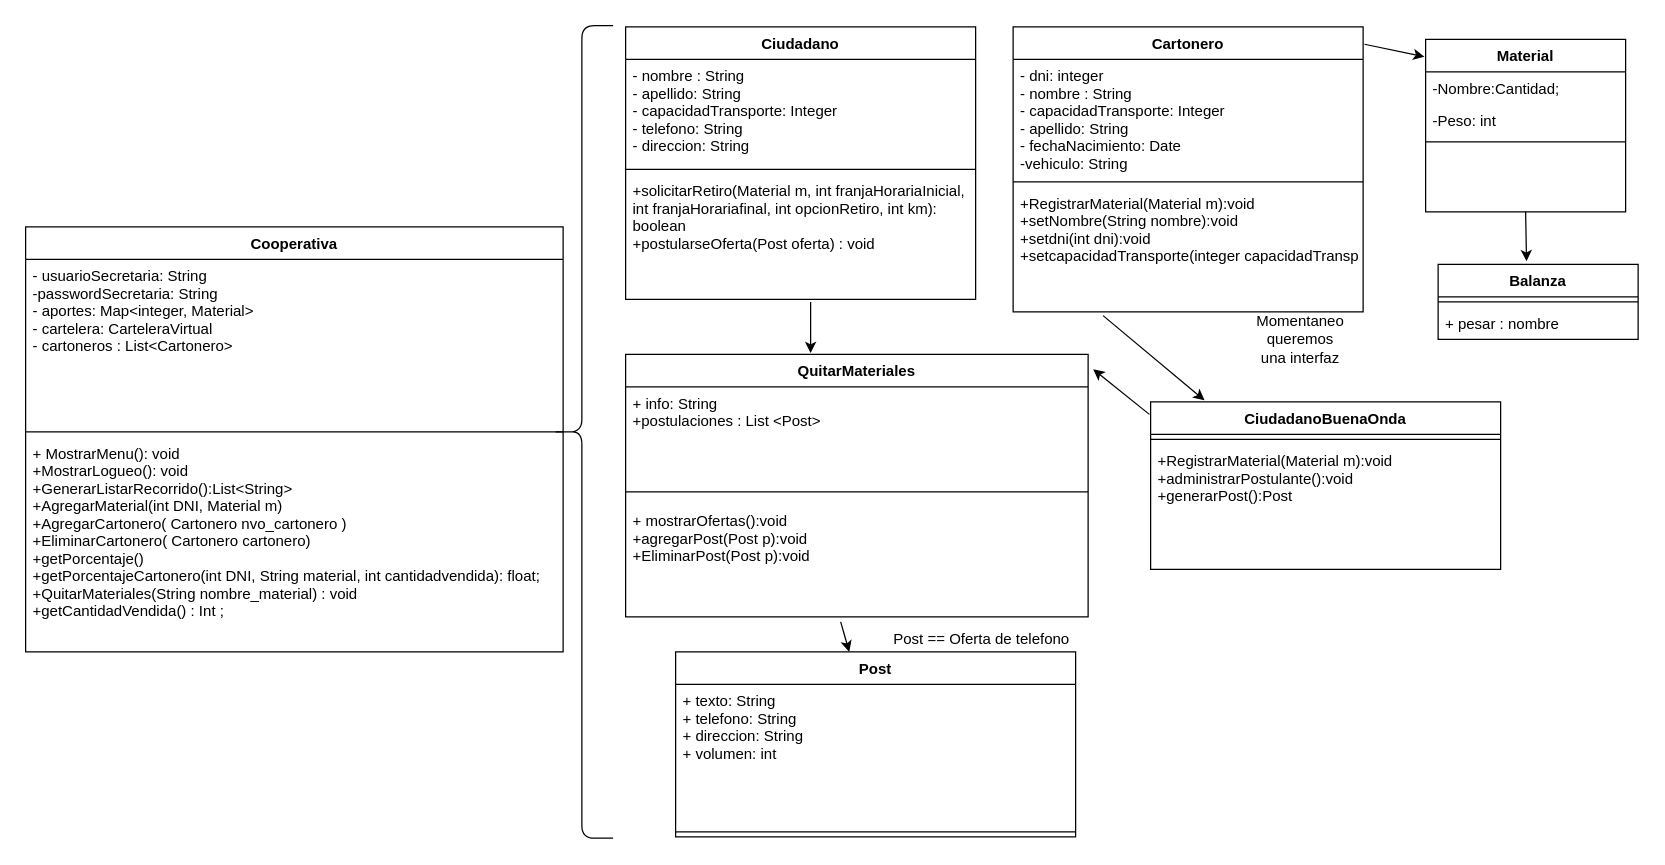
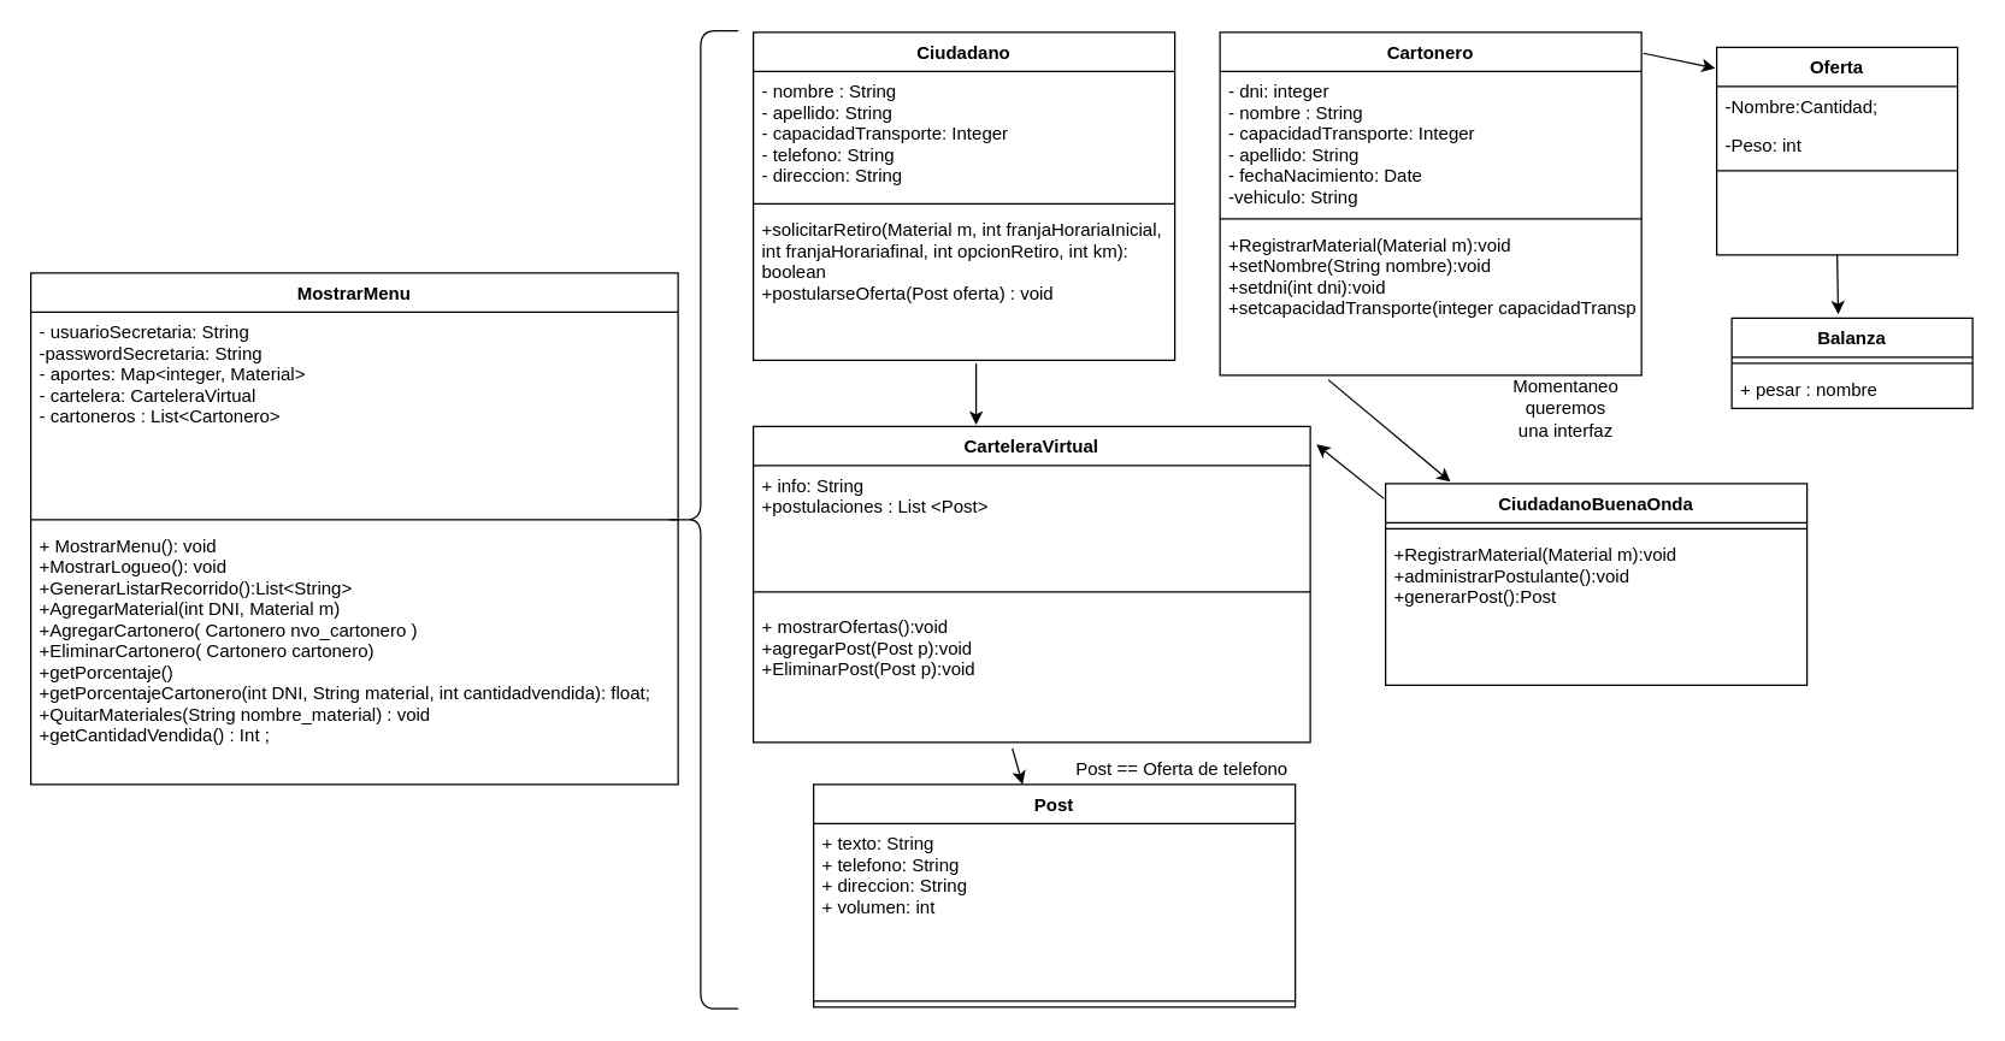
  <mxCell id="0" />
  <mxCell id="1" parent="0" />
- <mxCell id="2" value="Material" style="swimlane;fontStyle=1;align=center;verticalAlign=top;childLayout=stackLayout;horizontal=1;startSize=26;horizontalStack=0;resizeParent=1;resizeLast=0;collapsible=1;marginBottom=0;rounded=0;shadow=0;strokeWidth=1;" parent="1" vertex="1"><mxGeometry x="1140" y="31" width="160" height="138" as="geometry"><mxRectangle x="230" y="140" width="160" height="26" as="alternateBounds" /></mxGeometry></mxCell>
+ <mxCell id="2" value="Oferta" style="swimlane;fontStyle=1;align=center;verticalAlign=top;childLayout=stackLayout;horizontal=1;startSize=26;horizontalStack=0;resizeParent=1;resizeLast=0;collapsible=1;marginBottom=0;rounded=0;shadow=0;strokeWidth=1;" parent="1" vertex="1"><mxGeometry x="1140" y="31" width="160" height="138" as="geometry"><mxRectangle x="230" y="140" width="160" height="26" as="alternateBounds" /></mxGeometry></mxCell>
  <mxCell id="3" value="-Nombre:Cantidad;" style="text;align=left;verticalAlign=top;spacingLeft=4;spacingRight=4;overflow=hidden;rotatable=0;points=[[0,0.5],[1,0.5]];portConstraint=eastwest;" parent="2" vertex="1"><mxGeometry y="26" width="160" height="26" as="geometry" /></mxCell>
  <mxCell id="4" value="-Peso: int" style="text;align=left;verticalAlign=top;spacingLeft=4;spacingRight=4;overflow=hidden;rotatable=0;points=[[0,0.5],[1,0.5]];portConstraint=eastwest;rounded=0;shadow=0;html=0;" parent="2" vertex="1"><mxGeometry y="52" width="160" height="26" as="geometry" /></mxCell>
  <mxCell id="5" value="" style="line;html=1;strokeWidth=1;align=left;verticalAlign=middle;spacingTop=-1;spacingLeft=3;spacingRight=3;rotatable=0;labelPosition=right;points=[];portConstraint=eastwest;" parent="2" vertex="1"><mxGeometry y="78" width="160" height="8" as="geometry" /></mxCell>
- <mxCell id="6" value="Cooperativa" style="swimlane;fontStyle=1;align=center;verticalAlign=top;childLayout=stackLayout;horizontal=1;startSize=26;horizontalStack=0;resizeParent=1;resizeParentMax=0;resizeLast=0;collapsible=1;marginBottom=0;" parent="1" vertex="1"><mxGeometry x="20" y="181" width="430" height="340" as="geometry" /></mxCell>
+ <mxCell id="6" value="MostrarMenu" style="swimlane;fontStyle=1;align=center;verticalAlign=top;childLayout=stackLayout;horizontal=1;startSize=26;horizontalStack=0;resizeParent=1;resizeParentMax=0;resizeLast=0;collapsible=1;marginBottom=0;" parent="1" vertex="1"><mxGeometry x="20" y="181" width="430" height="340" as="geometry" /></mxCell>
  <mxCell id="7" value="- usuarioSecretaria: String&#10;-passwordSecretaria: String&#10;- aportes: Map&lt;integer, Material&gt;&#10;- cartelera: CarteleraVirtual&#10;- cartoneros : List&lt;Cartonero&gt;&#10;" style="text;strokeColor=none;fillColor=none;align=left;verticalAlign=top;spacingLeft=4;spacingRight=4;overflow=hidden;rotatable=0;points=[[0,0.5],[1,0.5]];portConstraint=eastwest;" parent="6" vertex="1"><mxGeometry y="26" width="430" height="134" as="geometry" /></mxCell>
  <mxCell id="8" value="" style="line;strokeWidth=1;fillColor=none;align=left;verticalAlign=middle;spacingTop=-1;spacingLeft=3;spacingRight=3;rotatable=0;labelPosition=right;points=[];portConstraint=eastwest;" parent="6" vertex="1"><mxGeometry y="160" width="430" height="8" as="geometry" /></mxCell>
  <mxCell id="9" value="+ MostrarMenu(): void&#10;+MostrarLogueo(): void&#10;+GenerarListarRecorrido():List&lt;String&gt;&#10;+AgregarMaterial(int DNI, Material m)&#10;+AgregarCartonero( Cartonero nvo_cartonero ) &#10;+EliminarCartonero( Cartonero cartonero)&#10;+getPorcentaje() &#10;+getPorcentajeCartonero(int DNI, String material, int cantidadvendida): float; &#10;+QuitarMateriales(String nombre_material) : void &#10;+getCantidadVendida() : Int ; &#10;" style="text;strokeColor=none;fillColor=none;align=left;verticalAlign=top;spacingLeft=4;spacingRight=4;overflow=hidden;rotatable=0;points=[[0,0.5],[1,0.5]];portConstraint=eastwest;" parent="6" vertex="1"><mxGeometry y="168" width="430" height="172" as="geometry" /></mxCell>
  <mxCell id="10" value="Cartonero" style="swimlane;fontStyle=1;align=center;verticalAlign=top;childLayout=stackLayout;horizontal=1;startSize=26;horizontalStack=0;resizeParent=1;resizeParentMax=0;resizeLast=0;collapsible=1;marginBottom=0;" parent="1" vertex="1"><mxGeometry x="810" y="21" width="280" height="228" as="geometry" /></mxCell>
  <mxCell id="11" value="- dni: integer&#10;- nombre : String&#10;- capacidadTransporte: Integer&#10;- apellido: String&#10;- fechaNacimiento: Date&#10;-vehiculo: String" style="text;strokeColor=none;fillColor=none;align=left;verticalAlign=top;spacingLeft=4;spacingRight=4;overflow=hidden;rotatable=0;points=[[0,0.5],[1,0.5]];portConstraint=eastwest;" parent="10" vertex="1"><mxGeometry y="26" width="280" height="94" as="geometry" /></mxCell>
  <mxCell id="12" value="" style="line;strokeWidth=1;fillColor=none;align=left;verticalAlign=middle;spacingTop=-1;spacingLeft=3;spacingRight=3;rotatable=0;labelPosition=right;points=[];portConstraint=eastwest;" parent="10" vertex="1"><mxGeometry y="120" width="280" height="8" as="geometry" /></mxCell>
  <mxCell id="13" value="+RegistrarMaterial(Material m):void&#10;+setNombre(String nombre):void&#10;+setdni(int dni):void&#10;+setcapacidadTransporte(integer capacidadTransporte)&#10;" style="text;strokeColor=none;fillColor=none;align=left;verticalAlign=top;spacingLeft=4;spacingRight=4;overflow=hidden;rotatable=0;points=[[0,0.5],[1,0.5]];portConstraint=eastwest;" parent="10" vertex="1"><mxGeometry y="128" width="280" height="100" as="geometry" /></mxCell>
  <mxCell id="14" value="Ciudadano" style="swimlane;fontStyle=1;align=center;verticalAlign=top;childLayout=stackLayout;horizontal=1;startSize=26;horizontalStack=0;resizeParent=1;resizeParentMax=0;resizeLast=0;collapsible=1;marginBottom=0;" parent="1" vertex="1"><mxGeometry x="500" y="21" width="280" height="218" as="geometry" /></mxCell>
  <mxCell id="15" value="- nombre : String&#10;- apellido: String&#10;- capacidadTransporte: Integer&#10;- telefono: String&#10;- direccion: String" style="text;strokeColor=none;fillColor=none;align=left;verticalAlign=top;spacingLeft=4;spacingRight=4;overflow=hidden;rotatable=0;points=[[0,0.5],[1,0.5]];portConstraint=eastwest;" parent="14" vertex="1"><mxGeometry y="26" width="280" height="84" as="geometry" /></mxCell>
  <mxCell id="16" value="" style="line;strokeWidth=1;fillColor=none;align=left;verticalAlign=middle;spacingTop=-1;spacingLeft=3;spacingRight=3;rotatable=0;labelPosition=right;points=[];portConstraint=eastwest;" parent="14" vertex="1"><mxGeometry y="110" width="280" height="8" as="geometry" /></mxCell>
  <mxCell id="17" value="+solicitarRetiro(Material m, int franjaHorariaInicial, &#10;int franjaHorariafinal, int opcionRetiro, int km):&#10;boolean&#10;+postularseOferta(Post oferta) : void &#10;" style="text;strokeColor=none;fillColor=none;align=left;verticalAlign=top;spacingLeft=4;spacingRight=4;overflow=hidden;rotatable=0;points=[[0,0.5],[1,0.5]];portConstraint=eastwest;" parent="14" vertex="1"><mxGeometry y="118" width="280" height="100" as="geometry" /></mxCell>
  <mxCell id="18" value="CiudadanoBuenaOnda" style="swimlane;fontStyle=1;align=center;verticalAlign=top;childLayout=stackLayout;horizontal=1;startSize=26;horizontalStack=0;resizeParent=1;resizeParentMax=0;resizeLast=0;collapsible=1;marginBottom=0;" parent="1" vertex="1"><mxGeometry x="920" y="321" width="280" height="134" as="geometry" /></mxCell>
  <mxCell id="19" value="" style="line;strokeWidth=1;fillColor=none;align=left;verticalAlign=middle;spacingTop=-1;spacingLeft=3;spacingRight=3;rotatable=0;labelPosition=right;points=[];portConstraint=eastwest;" parent="18" vertex="1"><mxGeometry y="26" width="280" height="8" as="geometry" /></mxCell>
  <mxCell id="20" value="+RegistrarMaterial(Material m):void&#10;+administrarPostulante():void&#10;+generarPost():Post&#10;" style="text;strokeColor=none;fillColor=none;align=left;verticalAlign=top;spacingLeft=4;spacingRight=4;overflow=hidden;rotatable=0;points=[[0,0.5],[1,0.5]];portConstraint=eastwest;" parent="18" vertex="1"><mxGeometry y="34" width="280" height="100" as="geometry" /></mxCell>
  <mxCell id="21" value="" style="endArrow=classic;html=1;exitX=0.257;exitY=1.03;exitDx=0;exitDy=0;exitPerimeter=0;entryX=0.154;entryY=-0.009;entryDx=0;entryDy=0;entryPerimeter=0;" parent="1" source="13" target="18" edge="1"><mxGeometry width="50" height="50" relative="1" as="geometry"><mxPoint x="880" y="521" as="sourcePoint" /><mxPoint x="930" y="471" as="targetPoint" /><Array as="points" /></mxGeometry></mxCell>
- <mxCell id="22" value="QuitarMateriales" style="swimlane;fontStyle=1;align=center;verticalAlign=top;childLayout=stackLayout;horizontal=1;startSize=26;horizontalStack=0;resizeParent=1;resizeParentMax=0;resizeLast=0;collapsible=1;marginBottom=0;" parent="1" vertex="1"><mxGeometry x="500" y="283" width="370" height="210" as="geometry" /></mxCell>
+ <mxCell id="22" value="CarteleraVirtual" style="swimlane;fontStyle=1;align=center;verticalAlign=top;childLayout=stackLayout;horizontal=1;startSize=26;horizontalStack=0;resizeParent=1;resizeParentMax=0;resizeLast=0;collapsible=1;marginBottom=0;" parent="1" vertex="1"><mxGeometry x="500" y="283" width="370" height="210" as="geometry" /></mxCell>
  <mxCell id="23" value="+ info: String&#10;+postulaciones : List &lt;Post&gt;" style="text;strokeColor=none;fillColor=none;align=left;verticalAlign=top;spacingLeft=4;spacingRight=4;overflow=hidden;rotatable=0;points=[[0,0.5],[1,0.5]];portConstraint=eastwest;" parent="22" vertex="1"><mxGeometry y="26" width="370" height="74" as="geometry" /></mxCell>
  <mxCell id="24" value="" style="line;strokeWidth=1;fillColor=none;align=left;verticalAlign=middle;spacingTop=-1;spacingLeft=3;spacingRight=3;rotatable=0;labelPosition=right;points=[];portConstraint=eastwest;" parent="22" vertex="1"><mxGeometry y="100" width="370" height="20" as="geometry" /></mxCell>
  <mxCell id="25" value="+ mostrarOfertas():void&#10;+agregarPost(Post p):void&#10;+EliminarPost(Post p):void&#10; " style="text;strokeColor=none;fillColor=none;align=left;verticalAlign=top;spacingLeft=4;spacingRight=4;overflow=hidden;rotatable=0;points=[[0,0.5],[1,0.5]];portConstraint=eastwest;" parent="22" vertex="1"><mxGeometry y="120" width="370" height="90" as="geometry" /></mxCell>
  <mxCell id="26" value="Post" style="swimlane;fontStyle=1;align=center;verticalAlign=top;childLayout=stackLayout;horizontal=1;startSize=26;horizontalStack=0;resizeParent=1;resizeParentMax=0;resizeLast=0;collapsible=1;marginBottom=0;" parent="1" vertex="1"><mxGeometry x="540" y="521" width="320" height="148" as="geometry" /></mxCell>
  <mxCell id="27" value="+ texto: String&#10;+ telefono: String&#10;+ direccion: String&#10;+ volumen: int&#10;" style="text;strokeColor=none;fillColor=none;align=left;verticalAlign=top;spacingLeft=4;spacingRight=4;overflow=hidden;rotatable=0;points=[[0,0.5],[1,0.5]];portConstraint=eastwest;" parent="26" vertex="1"><mxGeometry y="26" width="320" height="114" as="geometry" /></mxCell>
  <mxCell id="28" value="" style="line;strokeWidth=1;fillColor=none;align=left;verticalAlign=middle;spacingTop=-1;spacingLeft=3;spacingRight=3;rotatable=0;labelPosition=right;points=[];portConstraint=eastwest;" parent="26" vertex="1"><mxGeometry y="140" width="320" height="8" as="geometry" /></mxCell>
  <mxCell id="29" value="" style="endArrow=classic;html=1;entryX=1.011;entryY=0.057;entryDx=0;entryDy=0;entryPerimeter=0;" parent="1" target="22" edge="1"><mxGeometry width="50" height="50" relative="1" as="geometry"><mxPoint x="919" y="331" as="sourcePoint" /><mxPoint x="830" y="511" as="targetPoint" /></mxGeometry></mxCell>
  <mxCell id="30" value="Balanza" style="swimlane;fontStyle=1;align=center;verticalAlign=top;childLayout=stackLayout;horizontal=1;startSize=26;horizontalStack=0;resizeParent=1;resizeParentMax=0;resizeLast=0;collapsible=1;marginBottom=0;" parent="1" vertex="1"><mxGeometry x="1150" y="211" width="160" height="60" as="geometry" /></mxCell>
  <mxCell id="31" value="" style="line;strokeWidth=1;fillColor=none;align=left;verticalAlign=middle;spacingTop=-1;spacingLeft=3;spacingRight=3;rotatable=0;labelPosition=right;points=[];portConstraint=eastwest;" parent="30" vertex="1"><mxGeometry y="26" width="160" height="8" as="geometry" /></mxCell>
  <mxCell id="32" value="+ pesar : nombre" style="text;strokeColor=none;fillColor=none;align=left;verticalAlign=top;spacingLeft=4;spacingRight=4;overflow=hidden;rotatable=0;points=[[0,0.5],[1,0.5]];portConstraint=eastwest;" parent="30" vertex="1"><mxGeometry y="34" width="160" height="26" as="geometry" /></mxCell>
  <mxCell id="33" value="Momentaneo queremos una interfaz" style="text;html=1;strokeColor=none;fillColor=none;align=center;verticalAlign=middle;whiteSpace=wrap;rounded=0;" parent="1" vertex="1"><mxGeometry x="1020" y="261" width="40" height="20" as="geometry" /></mxCell>
  <mxCell id="34" value="Post == Oferta de telefono" style="text;html=1;strokeColor=none;fillColor=none;align=center;verticalAlign=middle;whiteSpace=wrap;rounded=0;" vertex="1" parent="1"><mxGeometry x="690" y="501" width="190" height="20" as="geometry" /></mxCell>
  <mxCell id="35" value="" style="endArrow=classic;html=1;" edge="1" parent="1"><mxGeometry width="50" height="50" relative="1" as="geometry"><mxPoint x="648" y="241" as="sourcePoint" /><mxPoint x="648" y="282" as="targetPoint" /></mxGeometry></mxCell>
  <mxCell id="36" value="" style="endArrow=classic;html=1;exitX=0.5;exitY=1;exitDx=0;exitDy=0;entryX=0.442;entryY=-0.042;entryDx=0;entryDy=0;entryPerimeter=0;" edge="1" parent="1" source="2" target="30"><mxGeometry width="50" height="50" relative="1" as="geometry"><mxPoint x="1200" y="381" as="sourcePoint" /><mxPoint x="1250" y="331" as="targetPoint" /></mxGeometry></mxCell>
  <mxCell id="37" value="" style="endArrow=classic;html=1;exitX=1.004;exitY=0.061;exitDx=0;exitDy=0;exitPerimeter=0;entryX=-0.006;entryY=0.101;entryDx=0;entryDy=0;entryPerimeter=0;" edge="1" parent="1" source="10" target="2"><mxGeometry width="50" height="50" relative="1" as="geometry"><mxPoint x="1160" y="271" as="sourcePoint" /><mxPoint x="1210" y="221" as="targetPoint" /></mxGeometry></mxCell>
  <mxCell id="38" value="" style="endArrow=classic;html=1;exitX=0.465;exitY=1.044;exitDx=0;exitDy=0;exitPerimeter=0;" edge="1" parent="1" source="25" target="26"><mxGeometry width="50" height="50" relative="1" as="geometry"><mxPoint y="461" as="sourcePoint" x="460" /><mxPoint x="510" y="411" as="targetPoint" /></mxGeometry></mxCell>
  <mxCell id="39" value="" style="shape=curlyBracket;whiteSpace=wrap;html=1;rounded=1;size=0.5;" vertex="1" parent="1"><mxGeometry x="440" y="20" width="50" height="650" as="geometry" /></mxCell>
